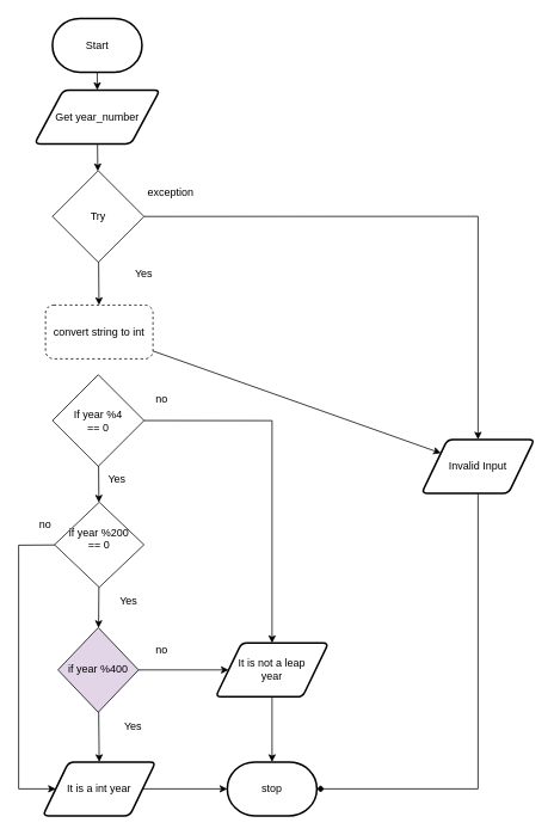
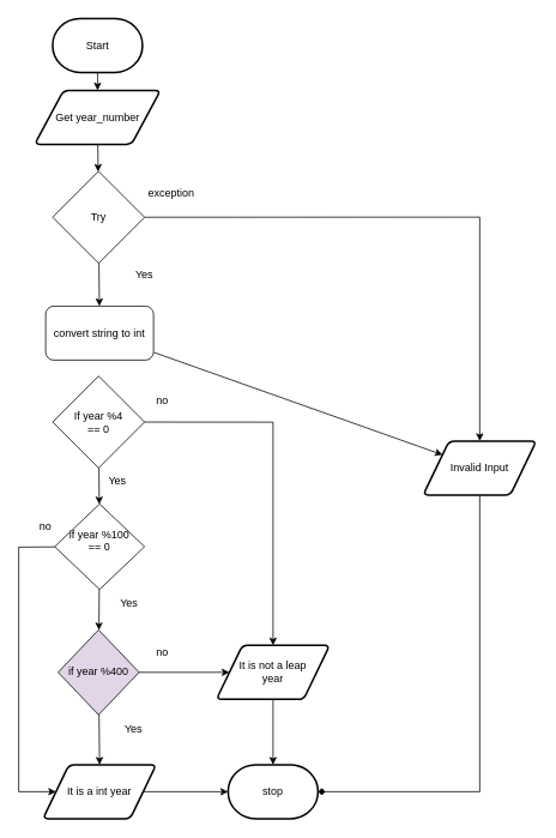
  <mxCell id="0" />
  <mxCell id="1" parent="0" />
  <mxCell id="2" value="" style="edgeStyle=none;rounded=0;html=1;endArrow=classic;endFill=1;" parent="1" source="3" target="32" edge="1"><mxGeometry relative="1" as="geometry" /></mxCell>
  <mxCell id="3" value="Start" style="strokeWidth=2;html=1;shape=mxgraph.flowchart.terminator;whiteSpace=wrap;" parent="1" vertex="1"><mxGeometry x="57.75" y="20" width="100" height="60" as="geometry" /></mxCell>
  <mxCell id="4" value="stop" style="strokeWidth=2;html=1;shape=mxgraph.flowchart.terminator;whiteSpace=wrap;rounded=1;" parent="1" vertex="1"><mxGeometry x="253" y="850" width="100" height="60" as="geometry" /></mxCell>
  <mxCell id="5" style="edgeStyle=none;rounded=0;html=1;entryX=0.5;entryY=0;entryDx=0;entryDy=0;" edge="1" parent="1" source="6" target="17"><mxGeometry relative="1" as="geometry"><Array as="points"><mxPoint x="303" y="469" /></Array></mxGeometry></mxCell>
  <mxCell id="6" value="&lt;br&gt;If year %4&lt;br&gt;== 0&lt;br&gt;&amp;nbsp;" style="rhombus;whiteSpace=wrap;html=1;" parent="1" vertex="1"><mxGeometry x="57.75" y="417.75" width="102.25" height="102.25" as="geometry" /></mxCell>
  <mxCell id="7" style="edgeStyle=none;rounded=0;html=1;entryX=0.5;entryY=0;entryDx=0;entryDy=0;endArrow=classic;endFill=1;" parent="1" source="9" target="29" edge="1"><mxGeometry relative="1" as="geometry" /></mxCell>
  <mxCell id="8" style="edgeStyle=none;rounded=0;html=1;entryX=0;entryY=0.5;entryDx=0;entryDy=0;" edge="1" parent="1" source="9" target="17"><mxGeometry relative="1" as="geometry" /></mxCell>
  <mxCell id="9" value="&lt;br&gt;&lt;br&gt;&lt;br&gt;if year %400&lt;br&gt;&lt;br&gt;&lt;br&gt;&amp;nbsp;" style="rhombus;whiteSpace=wrap;html=1;fillColor=#e1d5e7;" parent="1" vertex="1"><mxGeometry x="63.88" y="700" width="90" height="94.5" as="geometry" /></mxCell>
  <mxCell id="10" value="" style="edgeStyle=none;html=1;endArrow=classic;startArrow=none;endFill=1;" parent="1" source="13" target="9" edge="1"><mxGeometry relative="1" as="geometry"><mxPoint x="102.545" y="548.845" as="sourcePoint" /><mxPoint x="84.624" y="880" as="targetPoint" /></mxGeometry></mxCell>
  <mxCell id="11" value="Yes" style="text;html=1;strokeColor=none;fillColor=none;align=center;verticalAlign=middle;whiteSpace=wrap;rounded=0;" parent="1" vertex="1"><mxGeometry x="100" y="520" width="60" height="30" as="geometry" /></mxCell>
  <mxCell id="12" style="edgeStyle=none;rounded=0;html=1;entryX=0;entryY=0.5;entryDx=0;entryDy=0;" edge="1" parent="1" source="13" target="29"><mxGeometry relative="1" as="geometry"><Array as="points"><mxPoint x="20" y="608" /><mxPoint x="20" y="880" /></Array></mxGeometry></mxCell>
- <mxCell id="13" value="&lt;br&gt;if year %200 &lt;br&gt;== 0&lt;br&gt;&lt;br&gt;&amp;nbsp;" style="rhombus;whiteSpace=wrap;html=1;" parent="1" vertex="1"><mxGeometry x="60" y="560" width="100" height="95" as="geometry" /></mxCell>
+ <mxCell id="13" value="&lt;br&gt;if year %100 &lt;br&gt;== 0&lt;br&gt;&lt;br&gt;&amp;nbsp;" style="rhombus;whiteSpace=wrap;html=1;" parent="1" vertex="1"><mxGeometry x="60" y="560" width="100" height="95" as="geometry" /></mxCell>
  <mxCell id="14" value="" style="edgeStyle=none;html=1;endArrow=classic;endFill=1;" parent="1" source="6" target="13" edge="1"><mxGeometry relative="1" as="geometry"><mxPoint x="108.873" y="519.998" as="sourcePoint" /><mxPoint x="108.872" y="560.002" as="targetPoint" /></mxGeometry></mxCell>
  <mxCell id="15" value="Yes" style="text;html=1;strokeColor=none;fillColor=none;align=center;verticalAlign=middle;whiteSpace=wrap;rounded=0;" parent="1" vertex="1"><mxGeometry x="113" y="655" width="60" height="30" as="geometry" /></mxCell>
  <mxCell id="16" value="" style="edgeStyle=none;rounded=0;html=1;" edge="1" parent="1" source="17" target="4"><mxGeometry relative="1" as="geometry" /></mxCell>
  <mxCell id="17" value="It is not a leap &lt;br&gt;year" style="shape=parallelogram;html=1;strokeWidth=2;perimeter=parallelogramPerimeter;whiteSpace=wrap;rounded=1;arcSize=12;size=0.23;" parent="1" vertex="1"><mxGeometry x="240" y="717.25" width="126" height="60" as="geometry" /></mxCell>
  <mxCell id="18" value="Yes" style="text;html=1;strokeColor=none;fillColor=none;align=center;verticalAlign=middle;whiteSpace=wrap;rounded=0;" parent="1" vertex="1"><mxGeometry x="117.75" y="794.5" width="60" height="30" as="geometry" /></mxCell>
  <mxCell id="19" style="edgeStyle=none;rounded=0;html=1;entryX=0.5;entryY=0;entryDx=0;entryDy=0;endArrow=classic;endFill=1;" parent="1" source="20" target="25" edge="1"><mxGeometry relative="1" as="geometry"><Array as="points"><mxPoint x="533" y="241" /></Array></mxGeometry></mxCell>
  <mxCell id="20" value="Try" style="rhombus;whiteSpace=wrap;html=1;" parent="1" vertex="1"><mxGeometry x="57.75" y="190" width="102.25" height="102.25" as="geometry" /></mxCell>
  <mxCell id="21" value="" style="edgeStyle=none;html=1;" parent="1" source="22" target="25" edge="1"><mxGeometry relative="1" as="geometry" /></mxCell>
- <mxCell id="22" value="convert string to int" style="rounded=1;whiteSpace=wrap;html=1;dashed=1;" parent="1" vertex="1"><mxGeometry x="50" y="340" width="120" height="60" as="geometry" /></mxCell>
+ <mxCell id="22" value="convert string to int" style="rounded=1;whiteSpace=wrap;html=1;" parent="1" vertex="1"><mxGeometry x="50" y="340" width="120" height="60" as="geometry" /></mxCell>
  <mxCell id="23" value="" style="edgeStyle=none;html=1;startArrow=none;endArrow=classic;endFill=1;" parent="1" source="20" target="22" edge="1"><mxGeometry relative="1" as="geometry"><mxPoint x="104.397" y="250.728" as="sourcePoint" /><mxPoint x="106.829" y="330" as="targetPoint" /></mxGeometry></mxCell>
  <mxCell id="24" style="edgeStyle=none;rounded=0;html=1;entryX=1;entryY=0.5;entryDx=0;entryDy=0;entryPerimeter=0;endArrow=diamond;endFill=1;" parent="1" source="25" target="4" edge="1"><mxGeometry relative="1" as="geometry"><Array as="points"><mxPoint x="533" y="880" /></Array></mxGeometry></mxCell>
  <mxCell id="25" value="Invalid Input" style="shape=parallelogram;html=1;strokeWidth=2;perimeter=parallelogramPerimeter;whiteSpace=wrap;rounded=1;arcSize=12;size=0.23;" parent="1" vertex="1"><mxGeometry x="470" y="490" width="126" height="60" as="geometry" /></mxCell>
  <mxCell id="26" value="no" style="text;html=1;strokeColor=none;fillColor=none;align=center;verticalAlign=middle;whiteSpace=wrap;rounded=0;" parent="1" vertex="1"><mxGeometry x="150" y="430" width="60" height="30" as="geometry" /></mxCell>
  <mxCell id="27" value="no" style="text;html=1;strokeColor=none;fillColor=none;align=center;verticalAlign=middle;whiteSpace=wrap;rounded=0;" parent="1" vertex="1"><mxGeometry x="20" y="570" width="60" height="30" as="geometry" /></mxCell>
  <mxCell id="28" style="edgeStyle=none;rounded=0;html=1;entryX=0;entryY=0.5;entryDx=0;entryDy=0;entryPerimeter=0;endArrow=classic;endFill=1;" parent="1" source="29" target="4" edge="1"><mxGeometry relative="1" as="geometry" /></mxCell>
  <mxCell id="29" value="It is a int year" style="shape=parallelogram;html=1;strokeWidth=2;perimeter=parallelogramPerimeter;whiteSpace=wrap;rounded=1;arcSize=12;size=0.23;" parent="1" vertex="1"><mxGeometry x="47" y="850" width="126" height="60" as="geometry" /></mxCell>
  <mxCell id="30" value="no" style="text;html=1;strokeColor=none;fillColor=none;align=center;verticalAlign=middle;whiteSpace=wrap;rounded=0;" parent="1" vertex="1"><mxGeometry x="150" y="710" width="60" height="30" as="geometry" /></mxCell>
  <mxCell id="31" value="" style="edgeStyle=none;html=1;" parent="1" source="32" target="20" edge="1"><mxGeometry relative="1" as="geometry" /></mxCell>
  <mxCell id="32" value="Get year_number" style="shape=parallelogram;html=1;strokeWidth=2;perimeter=parallelogramPerimeter;whiteSpace=wrap;rounded=1;arcSize=12;size=0.23;" parent="1" vertex="1"><mxGeometry x="37.75" y="100" width="140" height="60" as="geometry" /></mxCell>
  <mxCell id="33" value="Yes" style="text;html=1;strokeColor=none;fillColor=none;align=center;verticalAlign=middle;whiteSpace=wrap;rounded=0;" parent="1" vertex="1"><mxGeometry x="130" y="290" width="60" height="30" as="geometry" /></mxCell>
  <mxCell id="34" value="exception" style="text;html=1;strokeColor=none;fillColor=none;align=center;verticalAlign=middle;whiteSpace=wrap;rounded=0;" parent="1" vertex="1"><mxGeometry x="160" y="200" width="60" height="30" as="geometry" /></mxCell>
